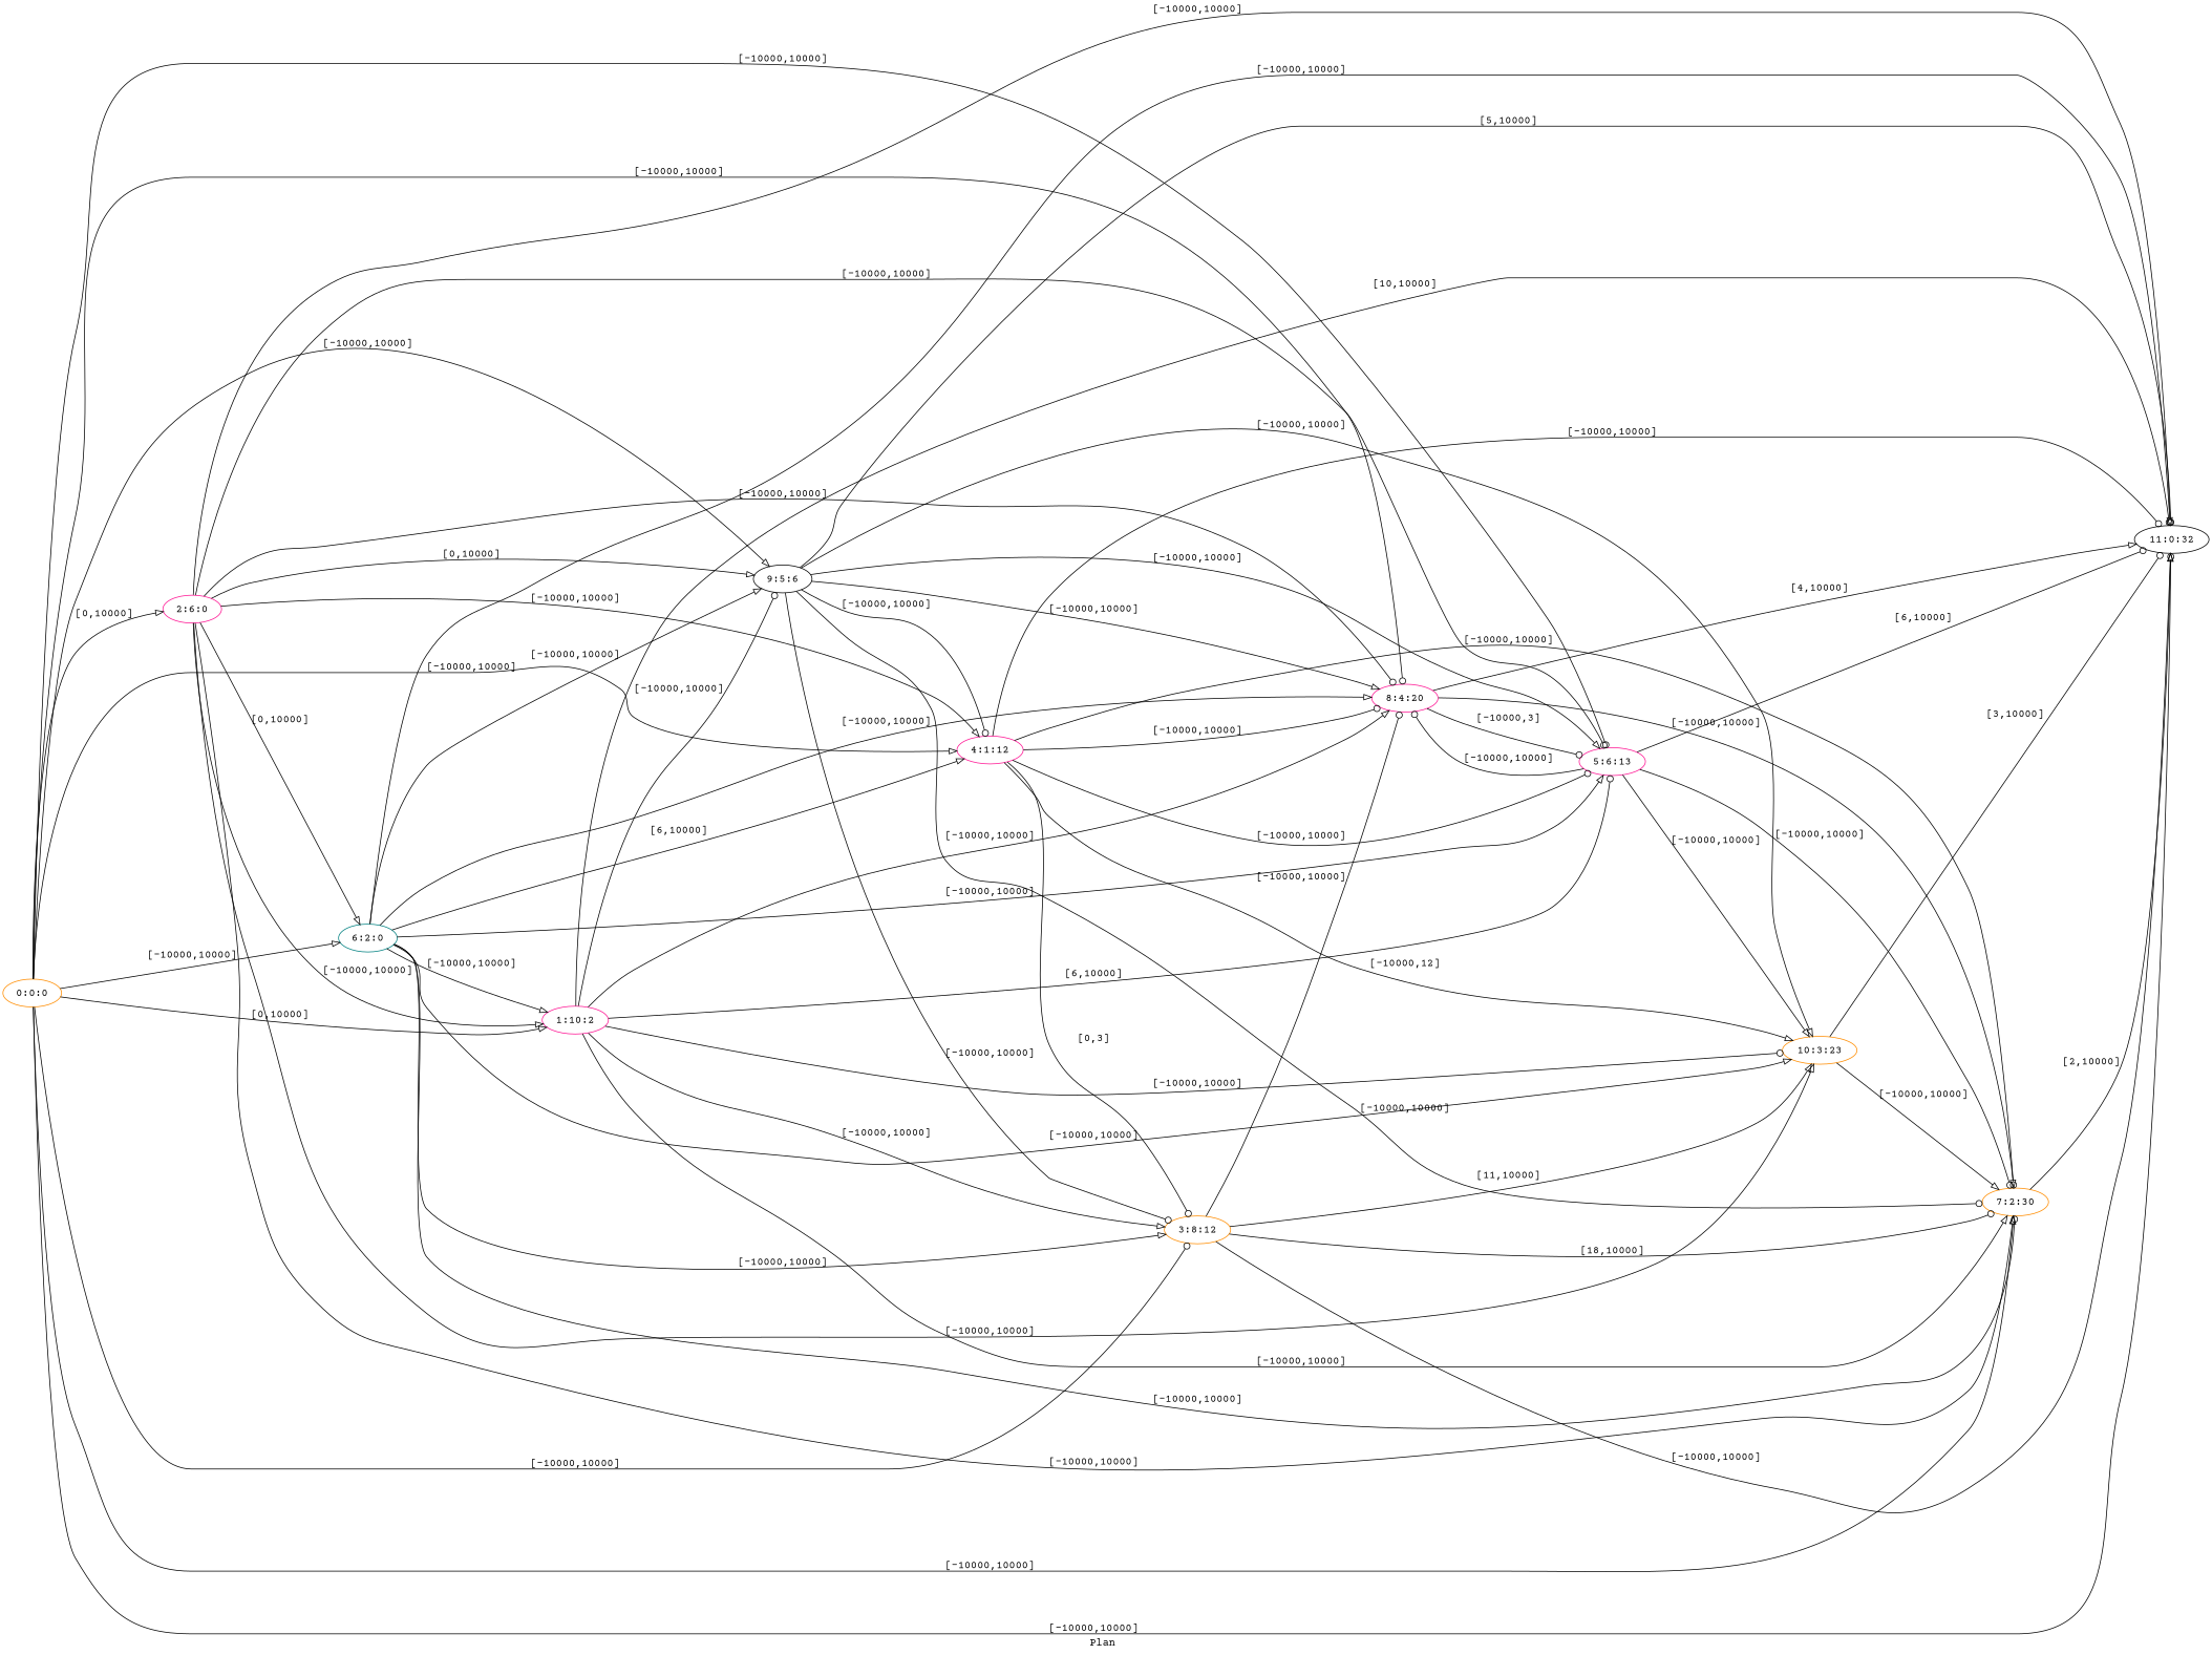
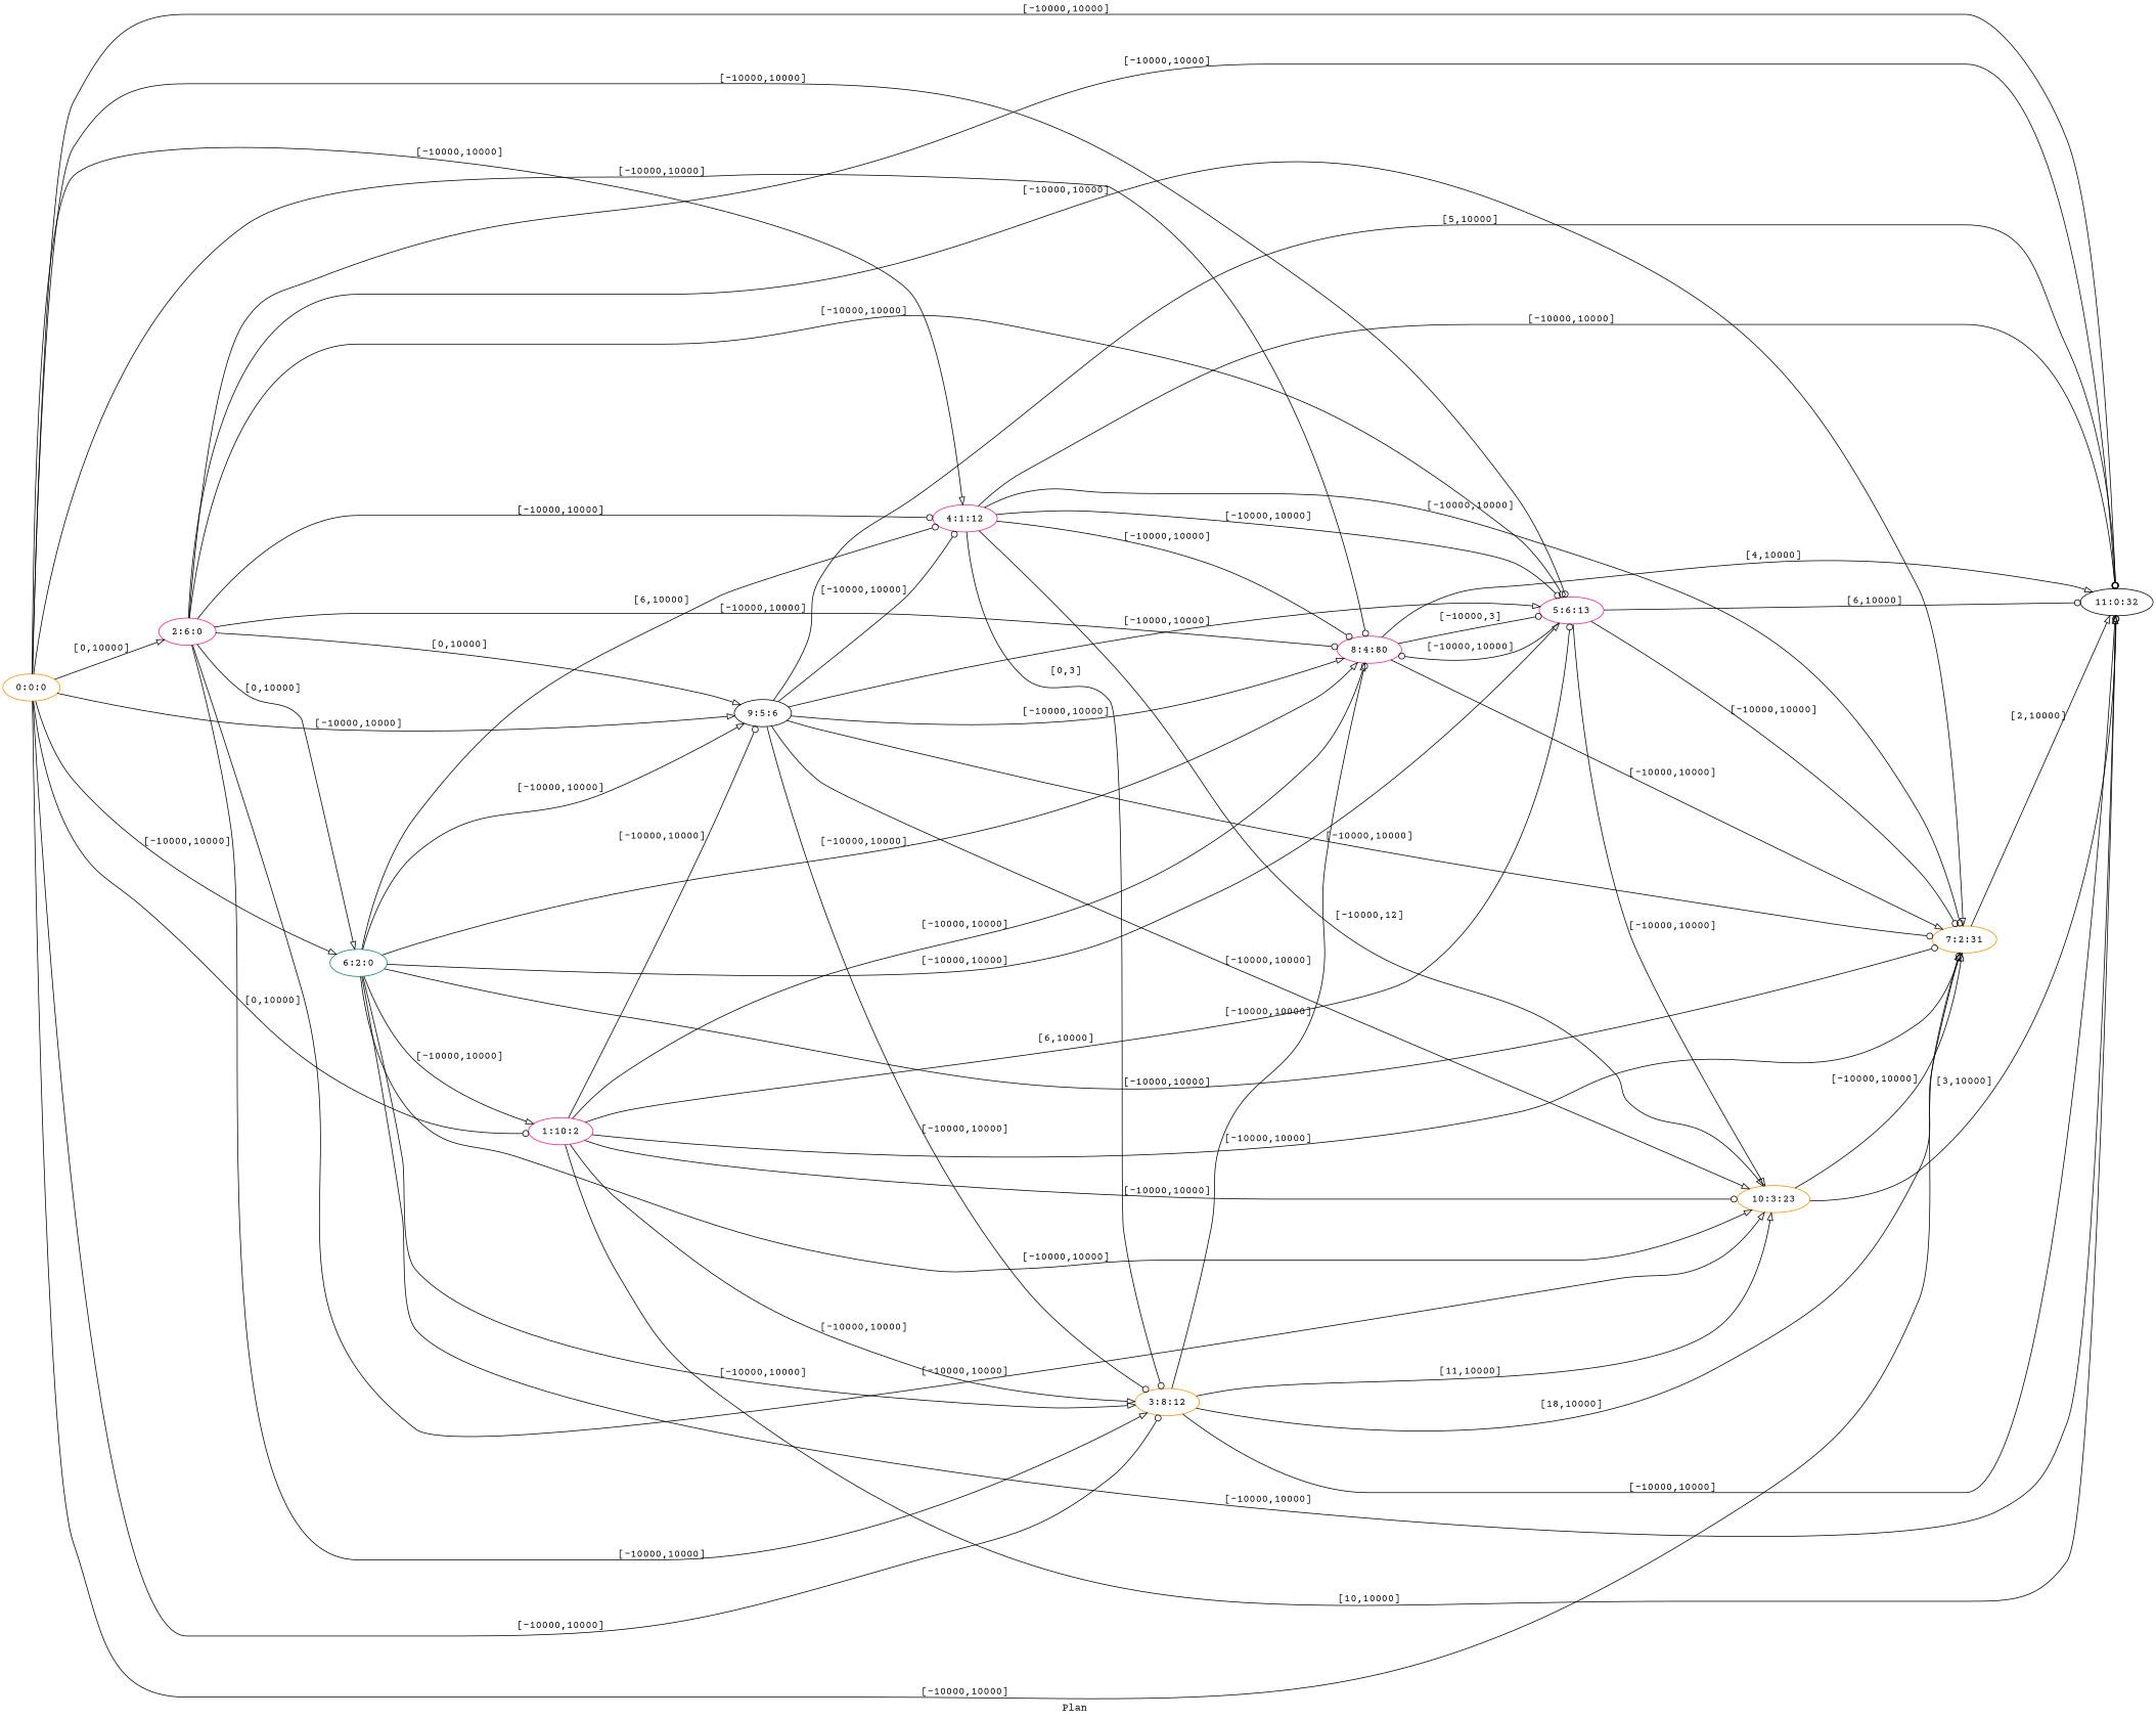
  digraph {
    fldt=0.69209
    fontname="Courier Prime"
    label="Plan "
    nodesep=.45
    rankdir=LR
    node [color=deeppink fontname="Courier Prime"]
    edge [arrowhead=onormal fontname="Courier Prime"]
    "1:10:2"
    "0:0:0" [color=darkorange]
    "2:6:0"
    "3:8:12" [color=darkorange]
    "4:1:12"
    "5:6:13"
    "6:2:0" [color=teal]
-   "7:2:30" [color=darkorange]
-   "8:4:20"
+   "7:2:30" [color=darkorange label="7:2:31"]
+   "8:4:20" [label="8:4:80"]
    "9:5:6" [color=black]
    "11:0:32" [color=black]
    "10:3:23" [color=darkorange]
    "1:10:2" -> "3:8:12" [label="[-10000,10000]"]
    "1:10:2" -> "5:6:13" [arrowhead=odot label="[6,10000]"]
    "1:10:2" -> "7:2:30" [label="[-10000,10000]"]
    "1:10:2" -> "8:4:20" [label="[-10000,10000]"]
    "1:10:2" -> "9:5:6" [arrowhead=odot label="[-10000,10000]"]
    "1:10:2" -> "11:0:32" [arrowhead=odot label="[10,10000]"]
    "1:10:2" -> "10:3:23" [arrowhead=odot label="[-10000,10000]"]
-   "0:0:0" -> "1:10:2" [label="[0,10000]"]
+   "0:0:0" -> "1:10:2" [arrowhead=odot label="[0,10000]"]
    "0:0:0" -> "2:6:0" [label="[0,10000]"]
    "0:0:0" -> "3:8:12" [arrowhead=odot label="[-10000,10000]"]
    "0:0:0" -> "4:1:12" [label="[-10000,10000]"]
    "0:0:0" -> "5:6:13" [arrowhead=odot label="[-10000,10000]"]
    "0:0:0" -> "6:2:0" [label="[-10000,10000]"]
    "0:0:0" -> "7:2:30" [label="[-10000,10000]"]
    "0:0:0" -> "8:4:20" [arrowhead=odot label="[-10000,10000]"]
    "0:0:0" -> "9:5:6" [label="[-10000,10000]"]
    "0:0:0" -> "11:0:32" [arrowhead=odot label="[-10000,10000]"]
-   "2:6:0" -> "1:10:2" [label="[-10000,10000]"]
-   "2:6:0" -> "4:1:12" [label="[-10000,10000]"]
+   "2:6:0" -> "3:8:12" [label="[-10000,10000]"]
+   "2:6:0" -> "4:1:12" [arrowhead=odot label="[-10000,10000]"]
    "2:6:0" -> "5:6:13" [arrowhead=odot label="[-10000,10000]"]
    "2:6:0" -> "6:2:0" [label="[0,10000]"]
    "2:6:0" -> "7:2:30" [label="[-10000,10000]"]
    "2:6:0" -> "8:4:20" [arrowhead=odot label="[-10000,10000]"]
    "2:6:0" -> "9:5:6" [label="[0,10000]"]
    "2:6:0" -> "11:0:32" [arrowhead=odot label="[-10000,10000]"]
    "2:6:0" -> "10:3:23" [label="[-10000,10000]"]
    "3:8:12" -> "7:2:30" [arrowhead=odot label="[18,10000]"]
    "3:8:12" -> "8:4:20" [arrowhead=odot label="[-10000,10000]"]
    "3:8:12" -> "11:0:32" [label="[-10000,10000]"]
    "3:8:12" -> "10:3:23" [label="[11,10000]"]
    "4:1:12" -> "3:8:12" [arrowhead=odot label="[0,3]"]
    "4:1:12" -> "5:6:13" [arrowhead=odot label="[-10000,10000]"]
    "4:1:12" -> "7:2:30" [arrowhead=odot label="[-10000,10000]"]
    "4:1:12" -> "8:4:20" [arrowhead=odot label="[-10000,10000]"]
    "4:1:12" -> "11:0:32" [arrowhead=odot label="[-10000,10000]"]
    "4:1:12" -> "10:3:23" [label="[-10000,12]"]
    "5:6:13" -> "7:2:30" [arrowhead=odot label="[-10000,10000]"]
    "5:6:13" -> "8:4:20" [arrowhead=odot label="[-10000,10000]"]
    "5:6:13" -> "11:0:32" [arrowhead=odot label="[6,10000]"]
    "5:6:13" -> "10:3:23" [label="[-10000,10000]"]
    "6:2:0" -> "1:10:2" [label="[-10000,10000]"]
    "6:2:0" -> "3:8:12" [label="[-10000,10000]"]
-   "6:2:0" -> "4:1:12" [label="[6,10000]"]
+   "6:2:0" -> "4:1:12" [arrowhead=odot label="[6,10000]"]
    "6:2:0" -> "5:6:13" [label="[-10000,10000]"]
    "6:2:0" -> "7:2:30" [arrowhead=odot label="[-10000,10000]"]
    "6:2:0" -> "8:4:20" [label="[-10000,10000]"]
    "6:2:0" -> "9:5:6" [label="[-10000,10000]"]
    "6:2:0" -> "11:0:32" [label="[-10000,10000]"]
    "6:2:0" -> "10:3:23" [label="[-10000,10000]"]
    "7:2:30" -> "11:0:32" [label="[2,10000]"]
    "8:4:20" -> "5:6:13" [arrowhead=odot label="[-10000,3]"]
    "8:4:20" -> "7:2:30" [label="[-10000,10000]"]
    "8:4:20" -> "11:0:32" [label="[4,10000]"]
    "9:5:6" -> "3:8:12" [arrowhead=odot label="[-10000,10000]"]
    "9:5:6" -> "4:1:12" [arrowhead=odot label="[-10000,10000]"]
    "9:5:6" -> "5:6:13" [label="[-10000,10000]"]
    "9:5:6" -> "7:2:30" [arrowhead=odot label="[-10000,10000]"]
    "9:5:6" -> "8:4:20" [label="[-10000,10000]"]
    "9:5:6" -> "11:0:32" [arrowhead=odot label="[5,10000]"]
    "9:5:6" -> "10:3:23" [label="[-10000,10000]"]
    "10:3:23" -> "7:2:30" [label="[-10000,10000]"]
    "10:3:23" -> "11:0:32" [arrowhead=odot label="[3,10000]"]
  }
